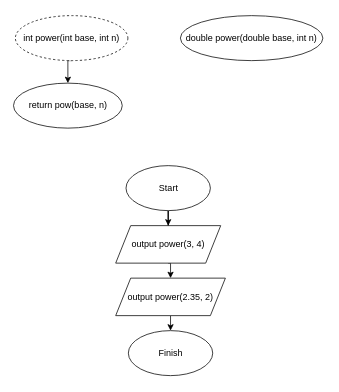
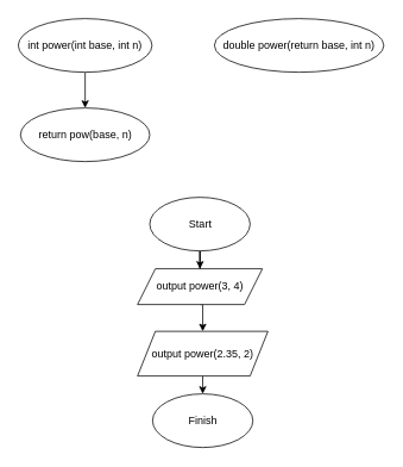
  <mxCell id="0" />
  <mxCell id="1" parent="0" />
  <mxCell id="2" style="edgeStyle=orthogonalEdgeStyle;rounded=0;orthogonalLoop=1;jettySize=auto;html=1;exitX=0.5;exitY=1;exitDx=0;exitDy=0;entryX=0.5;entryY=0;entryDx=0;entryDy=0;" edge="1" parent="1" source="3" target="4"><mxGeometry relative="1" as="geometry" /></mxCell>
- <mxCell id="3" value="int power(int base, int n)" style="ellipse;whiteSpace=wrap;html=1;dashed=1;" vertex="1" parent="1"><mxGeometry x="20" y="20" width="150" height="60" as="geometry" /></mxCell>
- <mxCell id="4" value="return pow(base, n)" style="ellipse;whiteSpace=wrap;html=1;" vertex="1" parent="1"><mxGeometry x="17.5" y="110" width="145" height="60" as="geometry" /></mxCell>
- <mxCell id="5" value="double power(double base, int n)" style="ellipse;whiteSpace=wrap;html=1;" vertex="1" parent="1"><mxGeometry x="240" y="20" width="190" height="60" as="geometry" /></mxCell>
+ <mxCell id="3" value="int power(int base, int n)" style="ellipse;whiteSpace=wrap;html=1;" vertex="1" parent="1"><mxGeometry x="20" y="20" width="150" height="60" as="geometry" /></mxCell>
+ <mxCell id="4" value="return pow(base, n)" style="ellipse;whiteSpace=wrap;html=1;" vertex="1" parent="1"><mxGeometry x="22.5" y="120" width="145" height="60" as="geometry" /></mxCell>
+ <mxCell id="5" value="double power(return base, int n)" style="ellipse;whiteSpace=wrap;html=1;" vertex="1" parent="1"><mxGeometry x="240" y="20" width="190" height="60" as="geometry" /></mxCell>
  <mxCell id="6" style="edgeStyle=orthogonalEdgeStyle;rounded=0;orthogonalLoop=1;jettySize=auto;html=1;exitX=0.5;exitY=1;exitDx=0;exitDy=0;" edge="1" parent="1" source="7" target="9"><mxGeometry relative="1" as="geometry" /></mxCell>
  <mxCell id="7" value="Start" style="ellipse;whiteSpace=wrap;html=1;" vertex="1" parent="1"><mxGeometry x="167.5" y="220" width="112.5" height="60" as="geometry" /></mxCell>
  <mxCell id="8" style="edgeStyle=orthogonalEdgeStyle;rounded=0;orthogonalLoop=1;jettySize=auto;html=1;exitX=0.5;exitY=1;exitDx=0;exitDy=0;entryX=0.5;entryY=0;entryDx=0;entryDy=0;" edge="1" parent="1" source="9" target="11"><mxGeometry relative="1" as="geometry" /></mxCell>
- <mxCell id="9" value="output power(3, 4)" style="shape=parallelogram;perimeter=parallelogramPerimeter;whiteSpace=wrap;html=1;fixedSize=1;" vertex="1" parent="1"><mxGeometry x="153.75" y="300" width="140" height="50" as="geometry" /></mxCell>
+ <mxCell id="9" value="output power(3, 4)" style="shape=parallelogram;perimeter=parallelogramPerimeter;whiteSpace=wrap;html=1;fixedSize=1;" vertex="1" parent="1"><mxGeometry x="153.75" y="300" width="140" height="40" as="geometry" /></mxCell>
  <mxCell id="10" style="edgeStyle=orthogonalEdgeStyle;rounded=0;orthogonalLoop=1;jettySize=auto;html=1;exitX=0.5;exitY=1;exitDx=0;exitDy=0;entryX=0.5;entryY=0;entryDx=0;entryDy=0;" edge="1" parent="1" source="11" target="12"><mxGeometry relative="1" as="geometry" /></mxCell>
  <mxCell id="11" value="output power(2.35, 2)" style="shape=parallelogram;perimeter=parallelogramPerimeter;whiteSpace=wrap;html=1;fixedSize=1;" vertex="1" parent="1"><mxGeometry x="153.75" y="370" width="146.25" height="50" as="geometry" /></mxCell>
  <mxCell id="12" value="Finish" style="ellipse;whiteSpace=wrap;html=1;" vertex="1" parent="1"><mxGeometry x="170.63" y="440" width="112.5" height="60" as="geometry" /></mxCell>
